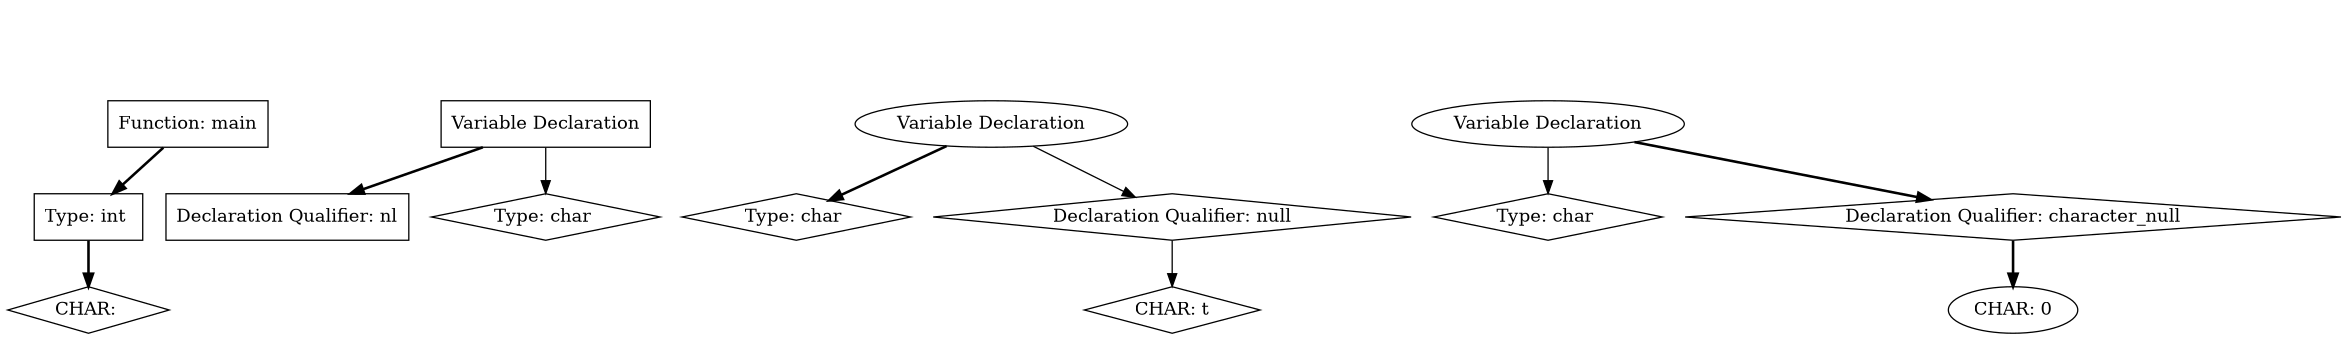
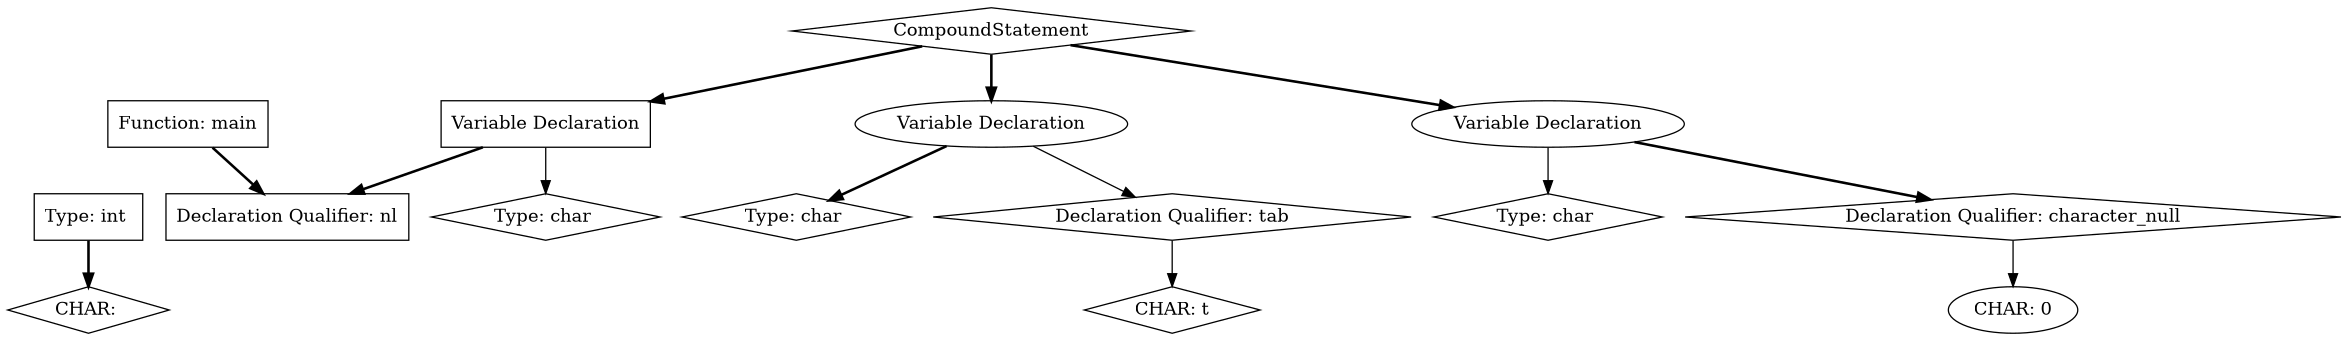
  digraph {
    node [shape=diamond]
    edge [style=bold]
    n1 [label="Function: main" shape=box]
    n2 [label="Type: int " shape=box]
    n3 [label="CHAR: \n"]
+   n4 [label=CompoundStatement]
    n5 [label="Variable Declaration" shape=box]
    n6 [label="Variable Declaration" shape=ellipse]
    n7 [label="Variable Declaration" shape=ellipse]
    n8 [label="Type: char "]
    n9 [label="Declaration Qualifier: nl" shape=box]
    n10 [label="Type: char "]
-   n11 [label="Declaration Qualifier: null"]
+   n11 [label="Declaration Qualifier: tab"]
    n12 [label="Type: char "]
    n13 [label="Declaration Qualifier: character_null"]
    n14 [label="CHAR: \t"]
    n15 [label="CHAR: \0" shape=ellipse]
-   n1 -> n2
+   n1 -> n9
    n2 -> n3
+   n4 -> n5
+   n4 -> n6
+   n4 -> n7
    n5 -> n8 [style=solid]
    n5 -> n9
    n6 -> n10
    n6 -> n11 [style=solid]
    n7 -> n12 [style=solid]
    n7 -> n13
    n11 -> n14 [style=solid]
-   n13 -> n15
+   n13 -> n15 [style=solid]
  }
